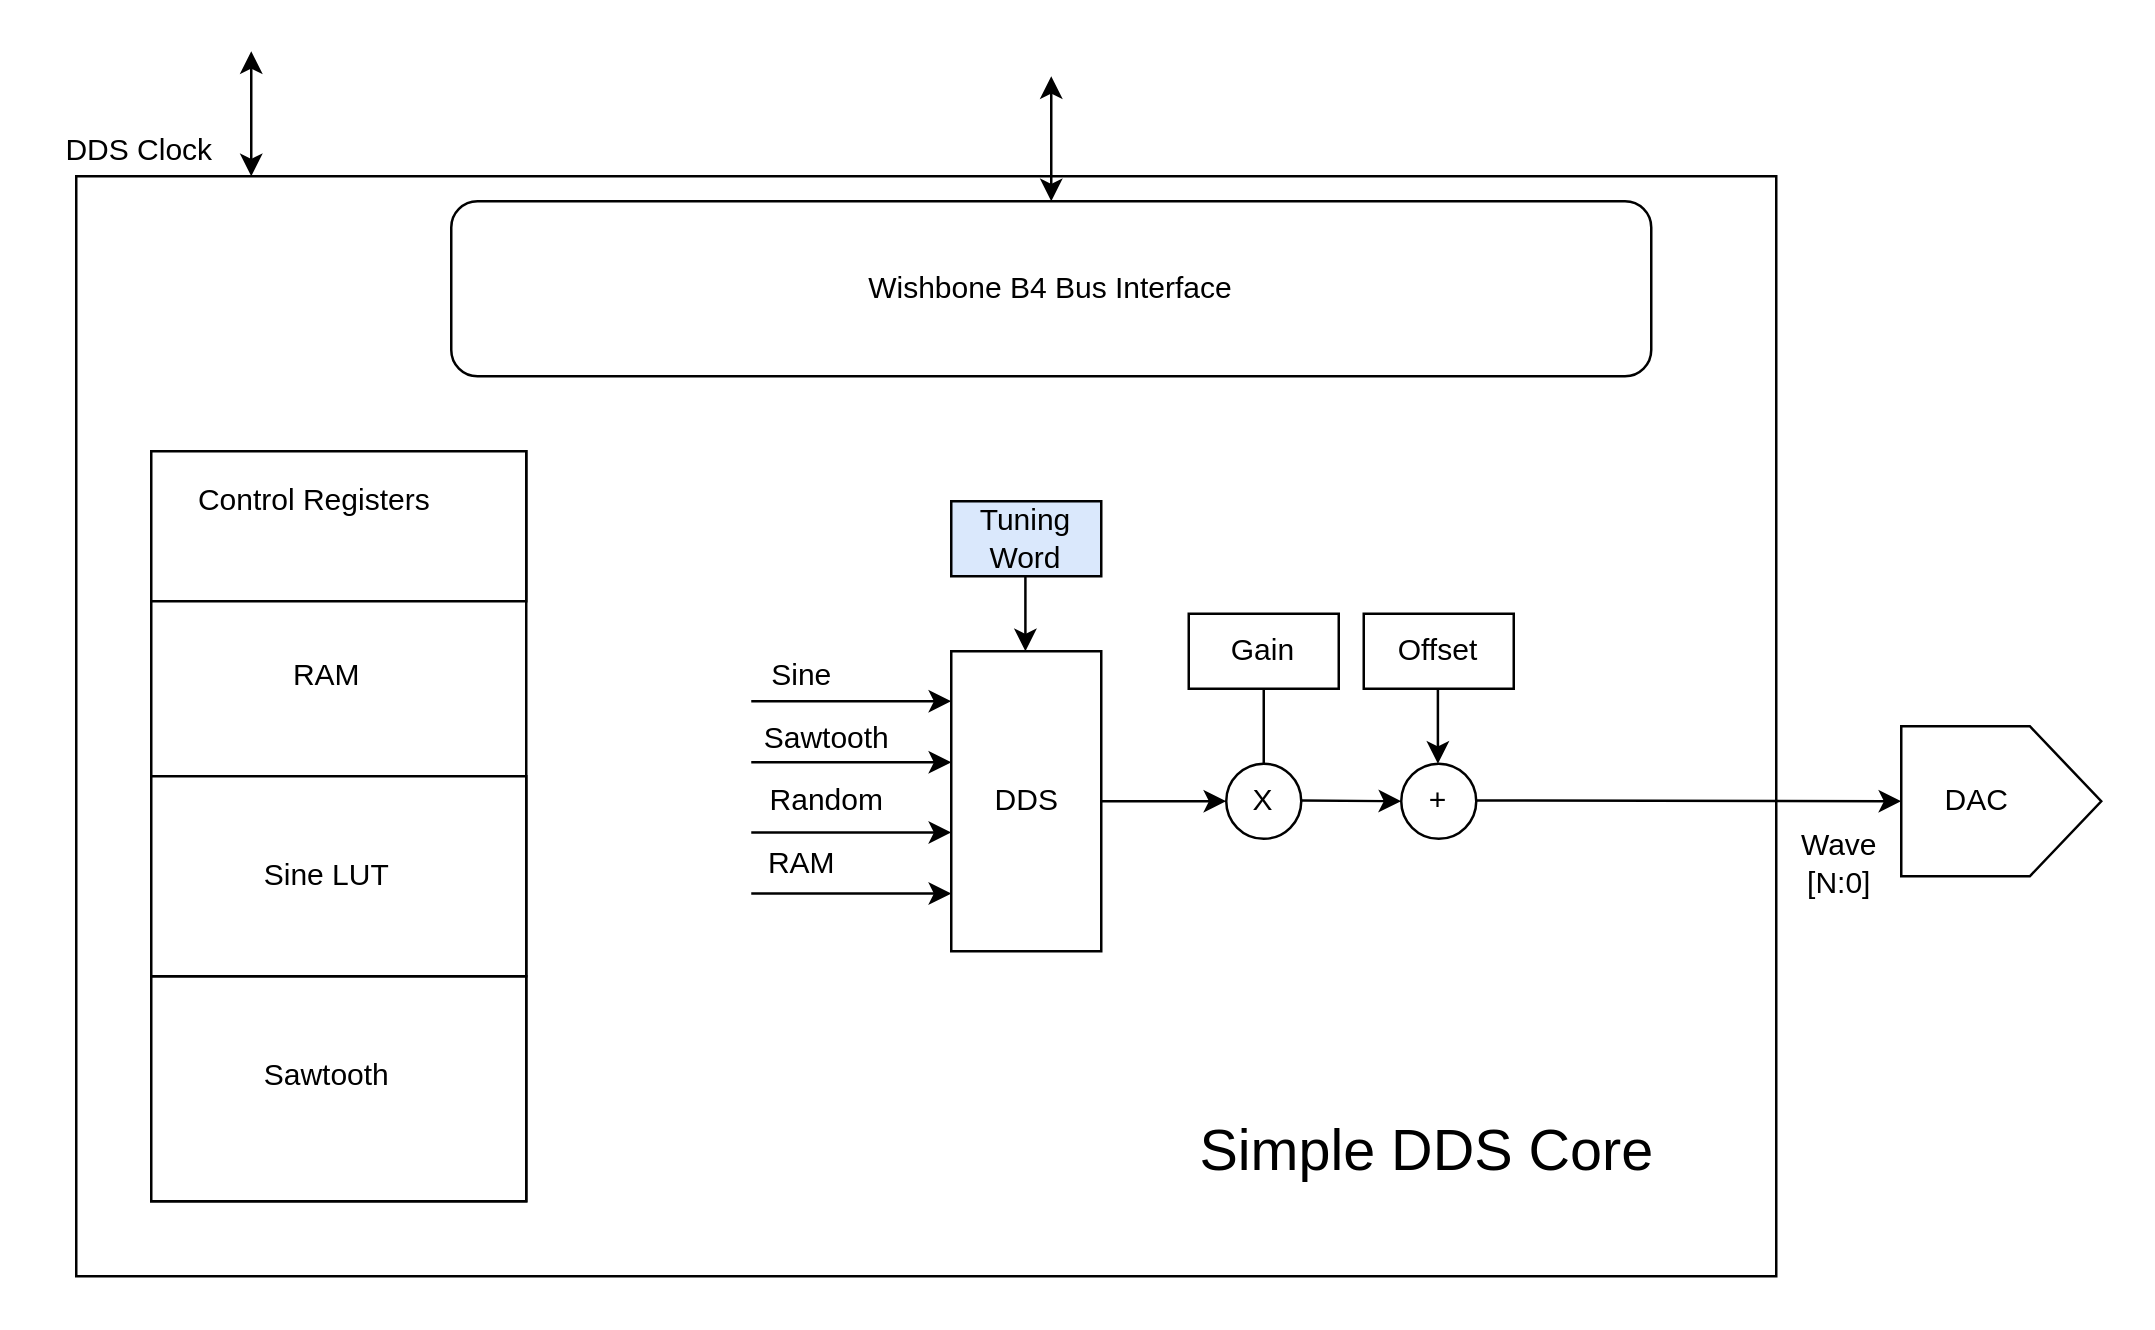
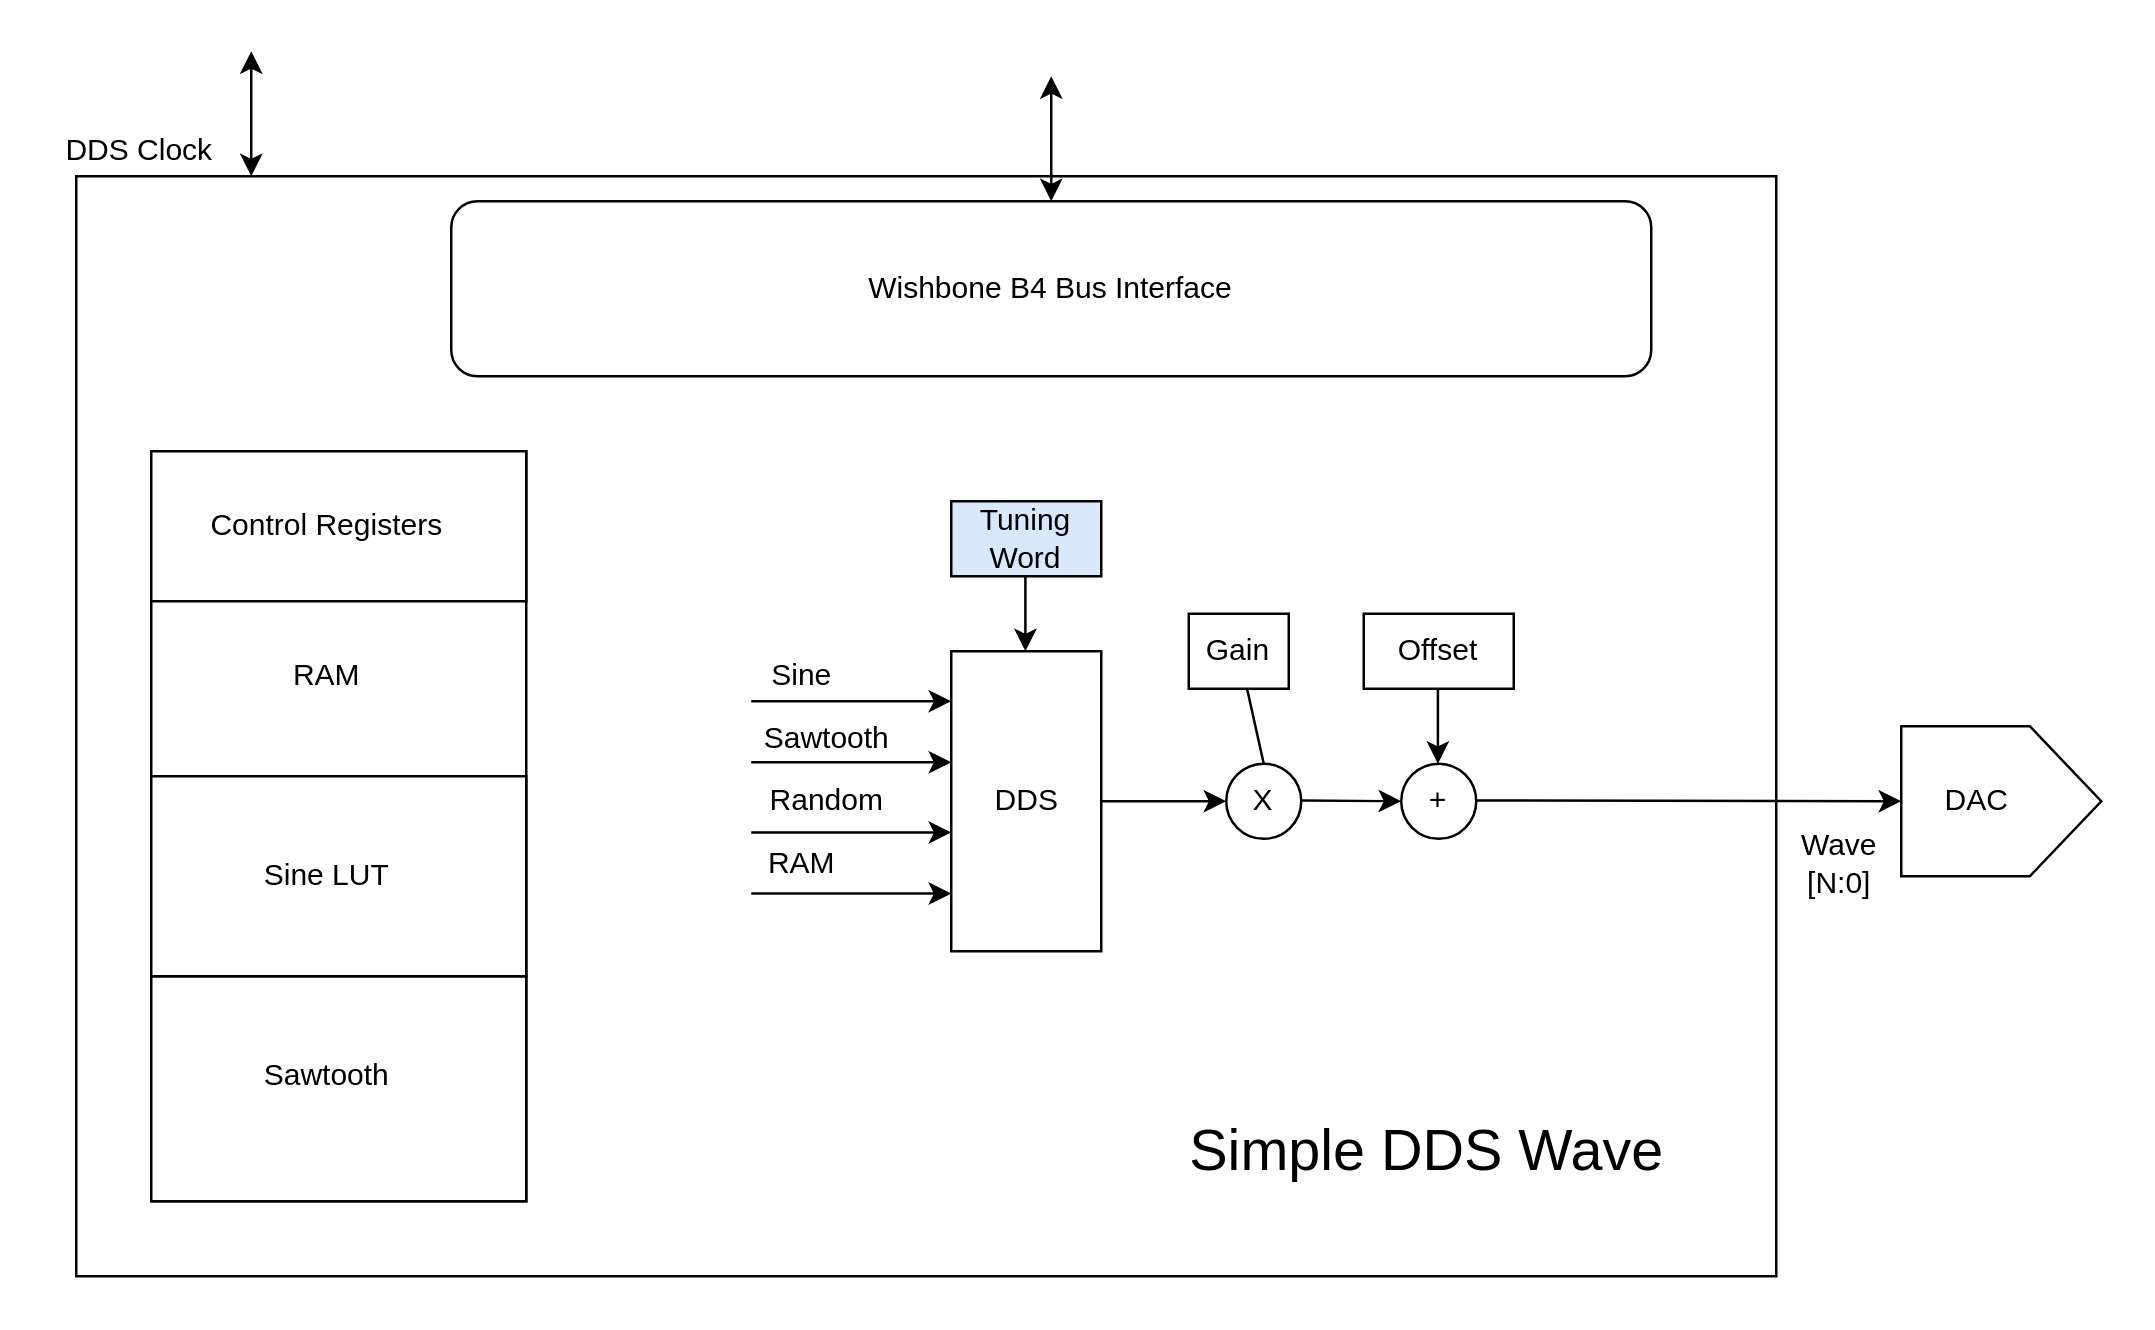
  <mxCell id="0" />
  <mxCell id="1" parent="0" />
  <mxCell id="2" value="" style="whiteSpace=wrap;html=1;" parent="1" vertex="1"><mxGeometry x="30" y="70" width="680" height="440" as="geometry" /></mxCell>
  <mxCell id="3" value="Wishbone B4 Bus Interface" style="rounded=1;whiteSpace=wrap;html=1;rotation=0;" parent="1" vertex="1"><mxGeometry x="180" y="80" width="480" height="70" as="geometry" /></mxCell>
  <mxCell id="4" value="" style="endArrow=classic;startArrow=classic;html=1;rounded=0;entryX=0.5;entryY=0;entryDx=0;entryDy=0;" parent="1" target="3" edge="1"><mxGeometry width="50" height="50" relative="1" as="geometry"><mxPoint x="420" y="30" as="sourcePoint" /><mxPoint x="420" y="370" as="targetPoint" /></mxGeometry></mxCell>
  <mxCell id="5" value="" style="verticalLabelPosition=bottom;shadow=0;dashed=0;align=center;html=1;verticalAlign=top;shape=mxgraph.electrical.abstract.dac;" parent="1" vertex="1"><mxGeometry x="760" y="290" width="80" height="60" as="geometry" /></mxCell>
  <mxCell id="6" value="DAC" style="text;html=1;align=center;verticalAlign=middle;resizable=0;points=[];autosize=1;strokeColor=none;fillColor=none;" parent="1" vertex="1"><mxGeometry x="770" y="310" width="40" height="20" as="geometry" /></mxCell>
  <mxCell id="7" value="" style="endArrow=classic;startArrow=classic;html=1;rounded=0;" parent="1" edge="1"><mxGeometry width="50" height="50" relative="1" as="geometry"><mxPoint x="100" y="70" as="sourcePoint" /><mxPoint x="100" y="20" as="targetPoint" /></mxGeometry></mxCell>
  <mxCell id="8" value="DDS Clock" style="text;html=1;align=center;verticalAlign=middle;resizable=0;points=[];autosize=1;strokeColor=none;fillColor=none;" parent="1" vertex="1"><mxGeometry x="20" y="50" width="70" height="20" as="geometry" /></mxCell>
  <mxCell id="9" value="&lt;div&gt;Wave&lt;/div&gt;&lt;div&gt;[N:0]&lt;/div&gt;" style="text;html=1;align=center;verticalAlign=middle;resizable=0;points=[];autosize=1;strokeColor=none;fillColor=none;" parent="1" vertex="1"><mxGeometry x="710" y="330" width="50" height="30" as="geometry" /></mxCell>
  <mxCell id="10" value="" style="rounded=0;whiteSpace=wrap;html=1;" parent="1" vertex="1"><mxGeometry x="60" y="180" width="150" height="300" as="geometry" /></mxCell>
  <mxCell id="11" value="" style="rounded=0;whiteSpace=wrap;html=1;" parent="1" vertex="1"><mxGeometry x="60" y="180" width="150" height="60" as="geometry" /></mxCell>
- <mxCell id="12" value="Control Registers" style="text;html=1;align=center;verticalAlign=middle;resizable=0;points=[];autosize=1;strokeColor=none;fillColor=none;" parent="1" vertex="1"><mxGeometry x="70" y="190" width="110" height="20" as="geometry" /></mxCell>
+ <mxCell id="12" value="Control Registers" style="text;html=1;align=center;verticalAlign=middle;resizable=0;points=[];autosize=1;strokeColor=none;fillColor=none;" parent="1" vertex="1"><mxGeometry x="75" y="200" width="110" height="20" as="geometry" /></mxCell>
  <mxCell id="13" value="RAM" style="text;html=1;align=center;verticalAlign=middle;resizable=0;points=[];autosize=1;strokeColor=none;fillColor=none;" parent="1" vertex="1"><mxGeometry x="110" y="260" width="40" height="20" as="geometry" /></mxCell>
  <mxCell id="14" value="X" style="ellipse;whiteSpace=wrap;html=1;aspect=fixed;" parent="1" vertex="1"><mxGeometry x="490" y="305" width="30" height="30" as="geometry" /></mxCell>
  <mxCell id="15" value="+" style="ellipse;whiteSpace=wrap;html=1;aspect=fixed;" parent="1" vertex="1"><mxGeometry x="560" y="305" width="30" height="30" as="geometry" /></mxCell>
  <mxCell id="16" value="" style="endArrow=classic;html=1;rounded=0;" parent="1" edge="1"><mxGeometry width="50" height="50" relative="1" as="geometry"><mxPoint x="300" y="280" as="sourcePoint" /><mxPoint x="380" y="280" as="targetPoint" /></mxGeometry></mxCell>
  <mxCell id="17" value="" style="endArrow=classic;html=1;rounded=0;" parent="1" edge="1"><mxGeometry width="50" height="50" relative="1" as="geometry"><mxPoint x="300" y="304.43" as="sourcePoint" /><mxPoint x="380" y="304.43" as="targetPoint" /></mxGeometry></mxCell>
  <mxCell id="18" value="" style="endArrow=classic;html=1;rounded=0;" parent="1" edge="1"><mxGeometry width="50" height="50" relative="1" as="geometry"><mxPoint x="300" y="332.5" as="sourcePoint" /><mxPoint x="380" y="332.5" as="targetPoint" /></mxGeometry></mxCell>
  <mxCell id="19" value="" style="endArrow=classic;html=1;rounded=0;" parent="1" edge="1"><mxGeometry width="50" height="50" relative="1" as="geometry"><mxPoint x="300" y="356.93" as="sourcePoint" /><mxPoint x="380" y="356.93" as="targetPoint" /></mxGeometry></mxCell>
  <mxCell id="20" value="&lt;div&gt;Sine&lt;/div&gt;" style="text;html=1;align=center;verticalAlign=middle;resizable=0;points=[];autosize=1;strokeColor=none;fillColor=none;" parent="1" vertex="1"><mxGeometry x="300" y="260" width="40" height="20" as="geometry" /></mxCell>
  <mxCell id="21" value="Sawtooth" style="text;html=1;align=center;verticalAlign=middle;resizable=0;points=[];autosize=1;strokeColor=none;fillColor=none;" parent="1" vertex="1"><mxGeometry x="295" y="285" width="70" height="20" as="geometry" /></mxCell>
  <mxCell id="22" value="Random" style="text;html=1;align=center;verticalAlign=middle;resizable=0;points=[];autosize=1;strokeColor=none;fillColor=none;" parent="1" vertex="1"><mxGeometry x="300" y="310" width="60" height="20" as="geometry" /></mxCell>
  <mxCell id="23" value="RAM" style="text;html=1;align=center;verticalAlign=middle;resizable=0;points=[];autosize=1;strokeColor=none;fillColor=none;" parent="1" vertex="1"><mxGeometry x="300" y="335" width="40" height="20" as="geometry" /></mxCell>
  <mxCell id="24" value="" style="endArrow=classic;html=1;rounded=0;entryX=0;entryY=0.5;entryDx=0;entryDy=0;" parent="1" target="14" edge="1"><mxGeometry width="50" height="50" relative="1" as="geometry"><mxPoint x="440" y="320" as="sourcePoint" /><mxPoint x="510" y="320" as="targetPoint" /></mxGeometry></mxCell>
  <mxCell id="25" value="" style="endArrow=classic;html=1;rounded=0;" parent="1" edge="1"><mxGeometry width="50" height="50" relative="1" as="geometry"><mxPoint x="520" y="319.66" as="sourcePoint" /><mxPoint x="560" y="320" as="targetPoint" /></mxGeometry></mxCell>
- <mxCell id="26" value="Gain" style="rounded=0;whiteSpace=wrap;html=1;" parent="1" vertex="1"><mxGeometry x="475" y="245" width="60" height="30" as="geometry" /></mxCell>
+ <mxCell id="26" value="Gain" style="rounded=0;whiteSpace=wrap;html=1;" parent="1" vertex="1"><mxGeometry x="475" y="245" width="40" height="30" as="geometry" /></mxCell>
  <mxCell id="27" value="Offset" style="rounded=0;whiteSpace=wrap;html=1;" parent="1" vertex="1"><mxGeometry x="545" y="245" width="60" height="30" as="geometry" /></mxCell>
  <mxCell id="28" value="" style="endArrow=none;html=1;rounded=0;entryX=0.5;entryY=0;entryDx=0;entryDy=0;" parent="1" source="26" target="14" edge="1"><mxGeometry width="50" height="50" relative="1" as="geometry"><mxPoint x="460" y="370" as="sourcePoint" /><mxPoint x="510" y="320" as="targetPoint" /></mxGeometry></mxCell>
  <mxCell id="29" value="" style="endArrow=classic;html=1;rounded=0;entryX=0.5;entryY=0;entryDx=0;entryDy=0;" parent="1" edge="1"><mxGeometry width="50" height="50" relative="1" as="geometry"><mxPoint x="574.66" y="275" as="sourcePoint" /><mxPoint x="574.66" y="305" as="targetPoint" /></mxGeometry></mxCell>
  <mxCell id="30" value="" style="endArrow=classic;html=1;rounded=0;entryX=0;entryY=0.5;entryDx=0;entryDy=0;entryPerimeter=0;" parent="1" target="5" edge="1"><mxGeometry width="50" height="50" relative="1" as="geometry"><mxPoint x="590" y="319.66" as="sourcePoint" /><mxPoint x="630" y="320" as="targetPoint" /></mxGeometry></mxCell>
  <mxCell id="31" value="" style="rounded=0;whiteSpace=wrap;html=1;rotation=90;" parent="1" vertex="1"><mxGeometry x="350" y="290" width="120" height="60" as="geometry" /></mxCell>
  <mxCell id="32" value="DDS" style="text;html=1;align=center;verticalAlign=middle;resizable=0;points=[];autosize=1;strokeColor=none;fillColor=none;" parent="1" vertex="1"><mxGeometry x="390" y="310" width="40" height="20" as="geometry" /></mxCell>
  <mxCell id="33" value="" style="rounded=0;whiteSpace=wrap;html=1;" parent="1" vertex="1"><mxGeometry x="60" y="390" width="150" height="90" as="geometry" /></mxCell>
  <mxCell id="34" value="" style="rounded=0;whiteSpace=wrap;html=1;" parent="1" vertex="1"><mxGeometry x="60" y="310" width="150" height="80" as="geometry" /></mxCell>
  <mxCell id="35" value="Sine LUT" style="text;html=1;align=center;verticalAlign=middle;resizable=0;points=[];autosize=1;strokeColor=none;fillColor=none;" parent="1" vertex="1"><mxGeometry x="100" y="340" width="60" height="20" as="geometry" /></mxCell>
  <mxCell id="36" value="Sawtooth" style="text;html=1;align=center;verticalAlign=middle;resizable=0;points=[];autosize=1;strokeColor=none;fillColor=none;" parent="1" vertex="1"><mxGeometry x="95" y="420" width="70" height="20" as="geometry" /></mxCell>
  <mxCell id="37" value="Tuning Word" style="rounded=0;whiteSpace=wrap;html=1;fillColor=#dae8fc;" parent="1" vertex="1"><mxGeometry x="380" y="200" width="60" height="30" as="geometry" /></mxCell>
  <mxCell id="38" value="" style="endArrow=classic;html=1;rounded=0;entryX=0.5;entryY=0;entryDx=0;entryDy=0;" parent="1" edge="1"><mxGeometry width="50" height="50" relative="1" as="geometry"><mxPoint x="409.66" y="230" as="sourcePoint" /><mxPoint x="409.66" y="260" as="targetPoint" /></mxGeometry></mxCell>
- <mxCell id="39" value="&lt;font style=&quot;font-size: 23px;&quot;&gt;Simple DDS Core&lt;/font&gt;" style="text;html=1;align=center;verticalAlign=middle;resizable=0;points=[];autosize=1;strokeColor=none;fillColor=none;" vertex="1" parent="1"><mxGeometry x="470" y="440" width="200" height="40" as="geometry" /></mxCell>
+ <mxCell id="39" value="&lt;font style=&quot;font-size: 23px;&quot;&gt;Simple DDS Wave&lt;/font&gt;" style="text;html=1;align=center;verticalAlign=middle;resizable=0;points=[];autosize=1;strokeColor=none;fillColor=none;" vertex="1" parent="1"><mxGeometry x="470" y="440" width="200" height="40" as="geometry" /></mxCell>
